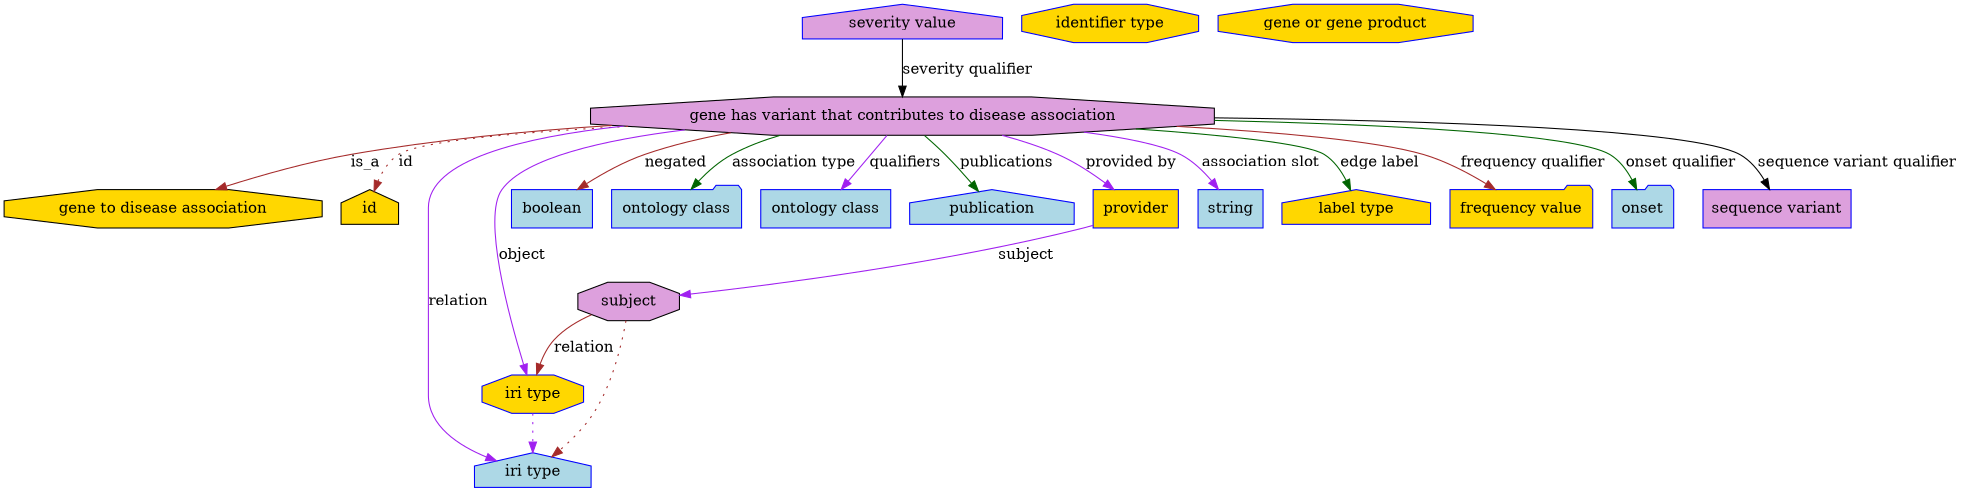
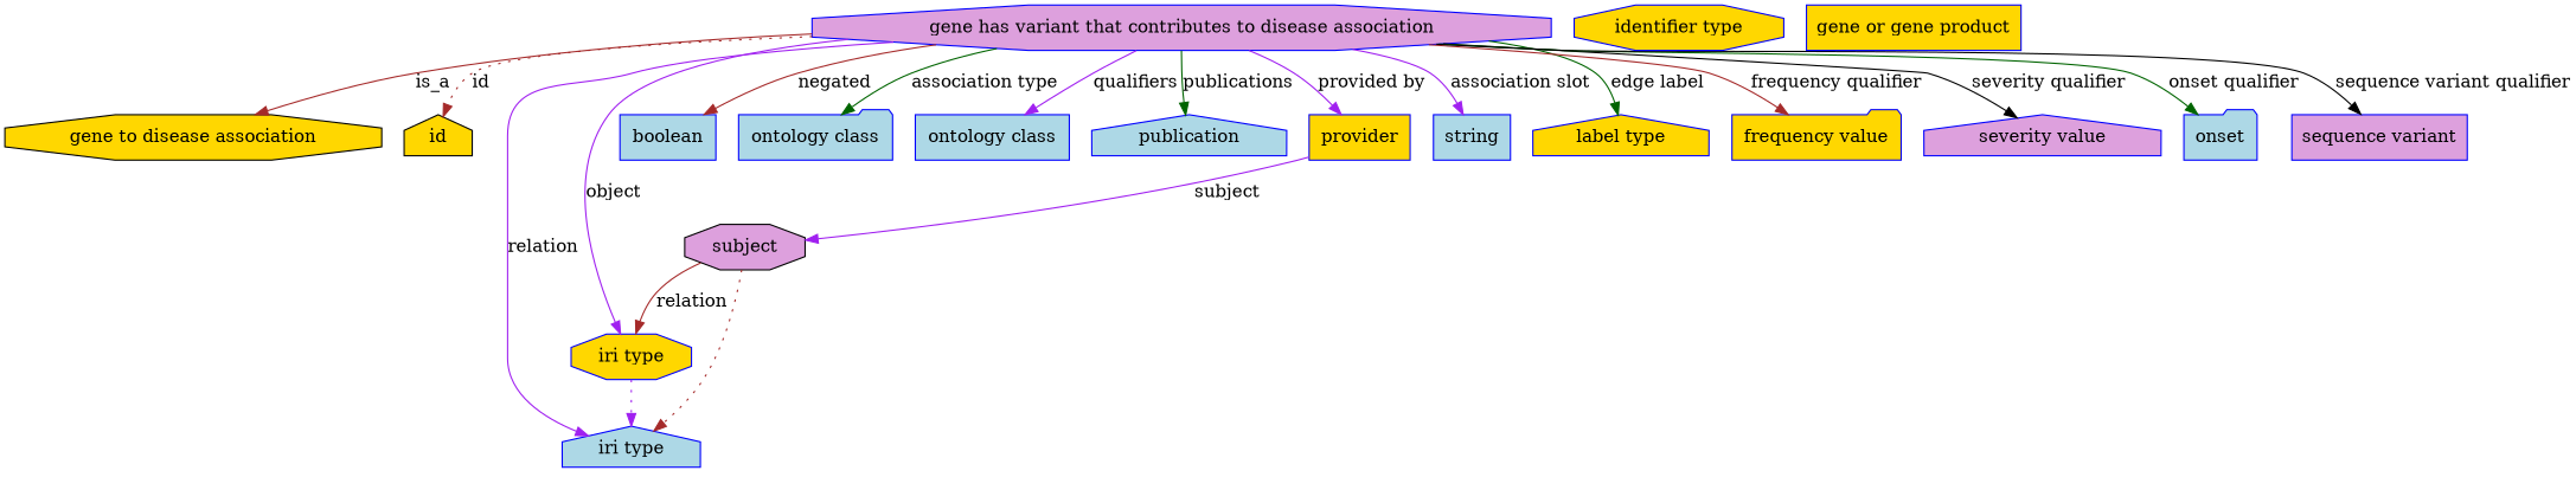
  digraph {
    node [fillcolor=gold shape=box style=filled color=blue]
    edge [color=purple style=solid]
-   n1 [fillcolor=plum height=0.5 label="gene has variant that contributes to disease association" shape=octagon width=5.6357 color=""]
+   n1 [fillcolor=plum height=0.5 label="gene has variant that contributes to disease association" shape=octagon width=5.6357]
    "gene to disease association" [height=0.5 shape=octagon width=2.9207 color=""]
    id [height=0.5 shape=house width=0.75 color=""]
    n4 [fillcolor=lightblue height=0.5 label="iri type" shape=house width=0.9834]
    n5 [height=0.5 label="iri type" shape=octagon width=0.9834]
    n6 [fillcolor=lightblue height=0.5 label=boolean width=1.0584]
    n7 [fillcolor=lightblue height=0.5 label="ontology class" shape=folder width=1.6931]
    n8 [fillcolor=lightblue height=0.5 label="ontology class" width=1.6931]
    n9 [fillcolor=lightblue height=0.5 label=publication shape=house width=1.3859]
    n10 [height=0.5 label=provider width=1.1129]
    n11 [fillcolor=lightblue height=0.5 label=string width=0.8403]
    n12 [height=0.5 label="label type" shape=house width=1.2425]
    n13 [height=0.5 label="frequency value" shape=folder width=1.8561]
    n14 [fillcolor=plum height=0.5 label="severity value" shape=house width=1.6517]
    n15 [fillcolor=lightblue height=0.5 label=onset shape=folder width=0.79928]
    n16 [fillcolor=plum height=0.5 label="sequence variant" width=1.9244]
    subject [fillcolor=plum height=0.5 shape=octagon width=0.97656 color=""]
    n18 [height=0.5 label="identifier type" shape=octagon width=1.652]
-   n19 [height=0.5 label="gene or gene product" shape=octagon width=2.3474]
+   n19 [height=0.5 label="gene or gene product" width=2.3474]
    n1 -> "gene to disease association" [color=brown label=is_a style=""]
    n1 -> id [color=brown label=id style=dotted]
    n1 -> n4 [label=relation]
    n1 -> n5 [label=object]
    n1 -> n6 [color=brown label=negated]
    n1 -> n7 [color=darkgreen label="association type"]
    n1 -> n8 [label=qualifiers]
    n1 -> n9 [color=darkgreen label=publications]
    n1 -> n10 [label="provided by"]
    n1 -> n11 [label="association slot"]
    n1 -> n12 [color=darkgreen label="edge label"]
    n1 -> n13 [color=brown label="frequency qualifier"]
-   n14 -> n1 [color=black label="severity qualifier"]
+   n1 -> n14 [color=black label="severity qualifier"]
    n1 -> n15 [color=darkgreen label="onset qualifier"]
    n1 -> n16 [color=black label="sequence variant qualifier"]
    n5 -> n4 [style=dotted]
    n10 -> subject [label=subject]
    subject -> n4 [color=brown style=dotted]
    subject -> n5 [color=brown label=relation style=""]
  }
